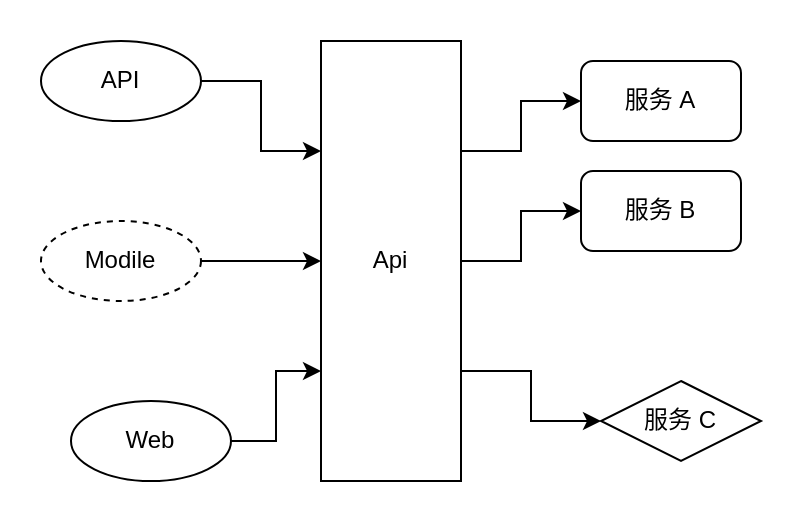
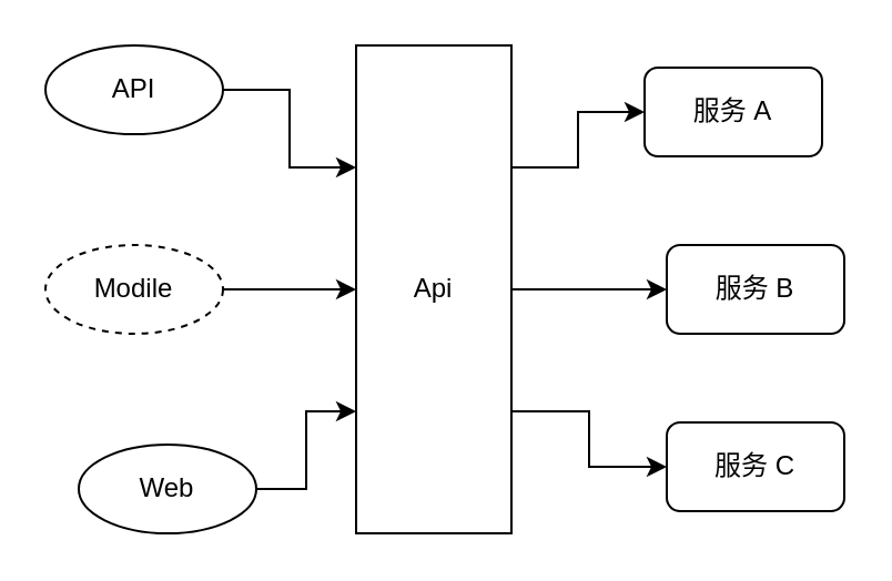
  <mxCell id="0" />
  <mxCell id="1" parent="0" />
  <mxCell id="2" style="edgeStyle=orthogonalEdgeStyle;rounded=0;orthogonalLoop=1;jettySize=auto;html=1;exitX=1;exitY=0.5;exitDx=0;exitDy=0;entryX=0;entryY=0.25;entryDx=0;entryDy=0;" edge="1" parent="1" source="3" target="11"><mxGeometry relative="1" as="geometry" /></mxCell>
  <mxCell id="3" value="API" style="ellipse;whiteSpace=wrap;html=1;" vertex="1" parent="1"><mxGeometry x="20" y="20" width="80" height="40" as="geometry" /></mxCell>
  <mxCell id="4" style="edgeStyle=orthogonalEdgeStyle;rounded=0;orthogonalLoop=1;jettySize=auto;html=1;exitX=1;exitY=0.5;exitDx=0;exitDy=0;entryX=0;entryY=0.5;entryDx=0;entryDy=0;" edge="1" parent="1" source="5" target="11"><mxGeometry relative="1" as="geometry" /></mxCell>
  <mxCell id="5" value="Modile" style="ellipse;whiteSpace=wrap;html=1;dashed=1;" vertex="1" parent="1"><mxGeometry x="20" y="110" width="80" height="40" as="geometry" /></mxCell>
  <mxCell id="6" style="edgeStyle=orthogonalEdgeStyle;rounded=0;orthogonalLoop=1;jettySize=auto;html=1;exitX=1;exitY=0.5;exitDx=0;exitDy=0;entryX=0;entryY=0.75;entryDx=0;entryDy=0;" edge="1" parent="1" source="7" target="11"><mxGeometry relative="1" as="geometry" /></mxCell>
  <mxCell id="7" value="Web" style="ellipse;whiteSpace=wrap;html=1;" vertex="1" parent="1"><mxGeometry x="35" y="200" width="80" height="40" as="geometry" /></mxCell>
  <mxCell id="8" style="edgeStyle=orthogonalEdgeStyle;rounded=0;orthogonalLoop=1;jettySize=auto;html=1;exitX=1;exitY=0.25;exitDx=0;exitDy=0;entryX=0;entryY=0.5;entryDx=0;entryDy=0;" edge="1" parent="1" source="11" target="12"><mxGeometry relative="1" as="geometry" /></mxCell>
  <mxCell id="9" style="edgeStyle=orthogonalEdgeStyle;rounded=0;orthogonalLoop=1;jettySize=auto;html=1;exitX=1;exitY=0.5;exitDx=0;exitDy=0;entryX=0;entryY=0.5;entryDx=0;entryDy=0;" edge="1" parent="1" source="11" target="13"><mxGeometry relative="1" as="geometry" /></mxCell>
  <mxCell id="10" style="edgeStyle=orthogonalEdgeStyle;rounded=0;orthogonalLoop=1;jettySize=auto;html=1;exitX=1;exitY=0.75;exitDx=0;exitDy=0;entryX=0;entryY=0.5;entryDx=0;entryDy=0;" edge="1" parent="1" source="11" target="14"><mxGeometry relative="1" as="geometry" /></mxCell>
  <mxCell id="11" value="Api" style="rounded=0;whiteSpace=wrap;html=1;" vertex="1" parent="1"><mxGeometry x="160" y="20" width="70" height="220" as="geometry" /></mxCell>
  <mxCell id="12" value="服务 A" style="rounded=1;whiteSpace=wrap;html=1;" vertex="1" parent="1"><mxGeometry x="290" y="30" width="80" height="40" as="geometry" /></mxCell>
- <mxCell id="13" value="服务 B" style="rounded=1;whiteSpace=wrap;html=1;" vertex="1" parent="1"><mxGeometry x="290" y="85" width="80" height="40" as="geometry" /></mxCell>
- <mxCell id="14" value="服务 C" style="rhombus;whiteSpace=wrap;html=1;" vertex="1" parent="1"><mxGeometry x="300" y="190" width="80" height="40" as="geometry" /></mxCell>
+ <mxCell id="13" value="服务 B" style="rounded=1;whiteSpace=wrap;html=1;" vertex="1" parent="1"><mxGeometry x="300" y="110" width="80" height="40" as="geometry" /></mxCell>
+ <mxCell id="14" value="服务 C" style="rounded=1;whiteSpace=wrap;html=1;" vertex="1" parent="1"><mxGeometry x="300" y="190" width="80" height="40" as="geometry" /></mxCell>
